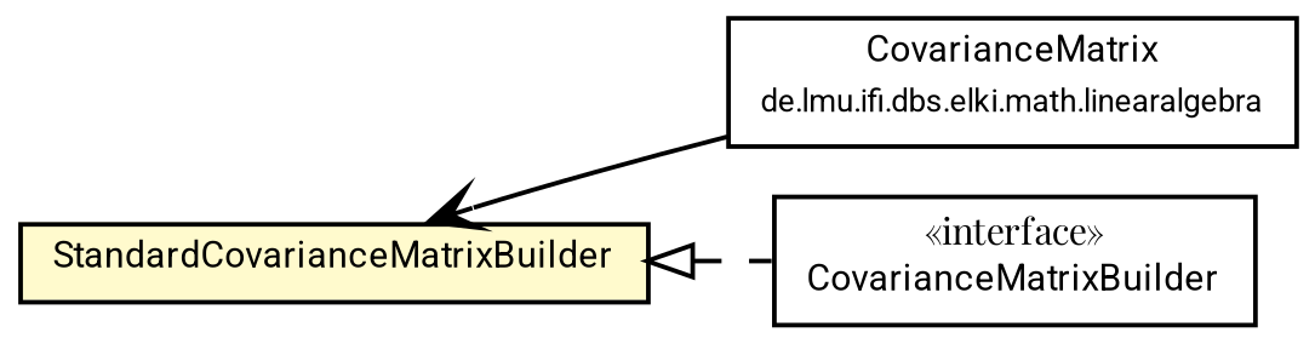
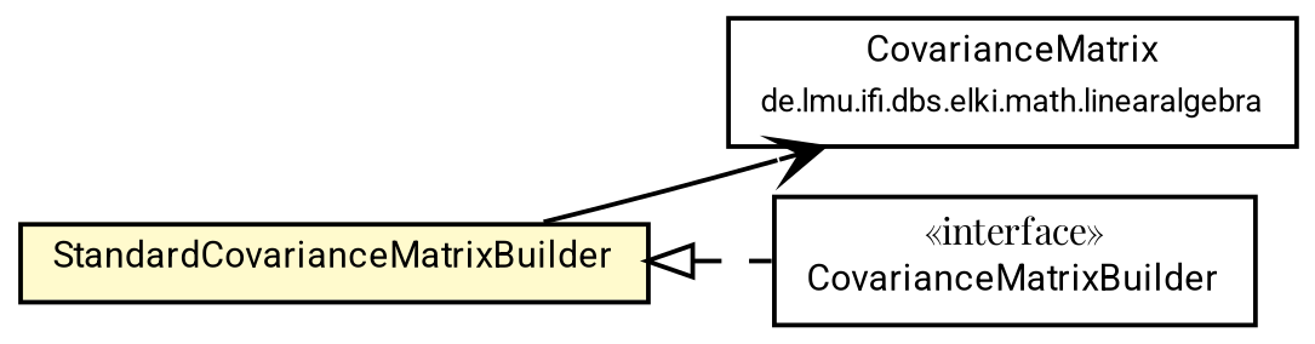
  digraph {
    fontname="Playfair Display"
    nodesep=0.15
    rankdir=LR
    ranksep=0.25
    node [fontcolor=black fontname="Playfair Display" fontsize=8 margin=0 shape=plaintext]
    edge [color=black fontname="Playfair Display" fontsize=7 labelfontname=Roboto labelfontsize=7]
    n1 [height=0 label=<<table title="de.lmu.ifi.dbs.elki.math.linearalgebra.pca.StandardCovarianceMatrixBuilder" border="0" cellborder="1" cellspacing="0" cellpadding="2" bgcolor="lemonChiffon" href="StandardCovarianceMatrixBuilder.html" target="_parent"> 		<tr><td><table border="0" cellspacing="0" cellpadding="1"> 		<tr><td align="center" balign="center"> <font face="Roboto">StandardCovarianceMatrixBuilder</font> </td></tr> 		</table></td></tr> 		</table>> width=0]
    n2 [height=0 label=<<table title="de.lmu.ifi.dbs.elki.math.linearalgebra.CovarianceMatrix" border="0" cellborder="1" cellspacing="0" cellpadding="2" href="../CovarianceMatrix.html" target="_parent"> 		<tr><td><table border="0" cellspacing="0" cellpadding="1"> 		<tr><td align="center" balign="center"> <font face="Roboto">CovarianceMatrix</font> </td></tr> 		<tr><td align="center" balign="center"> <font face="Roboto" point-size="7.0">de.lmu.ifi.dbs.elki.math.linearalgebra</font> </td></tr> 		</table></td></tr> 		</table>> width=0]
    n3 [height=0 label=<<table title="de.lmu.ifi.dbs.elki.math.linearalgebra.pca.CovarianceMatrixBuilder" border="0" cellborder="1" cellspacing="0" cellpadding="2" href="CovarianceMatrixBuilder.html" target="_parent"> 		<tr><td><table border="0" cellspacing="0" cellpadding="1"> 		<tr><td align="center" balign="center"> &#171;interface&#187; </td></tr> 		<tr><td align="center" balign="center"> <font face="Roboto">CovarianceMatrixBuilder</font> </td></tr> 		</table></td></tr> 		</table>> width=0]
-   n2 -> n1 [arrowhead=vee weight=2]
+   n1 -> n2 [arrowhead=vee weight=2]
    n1 -> n3 [arrowtail=empty dir=back style=dashed weight=9]
  }
